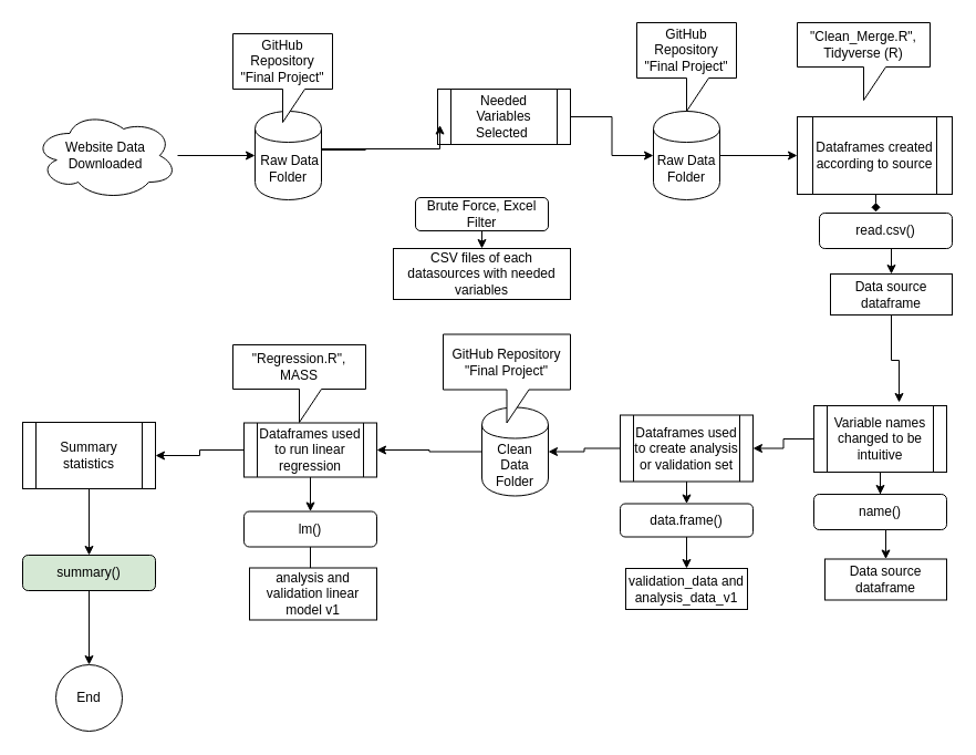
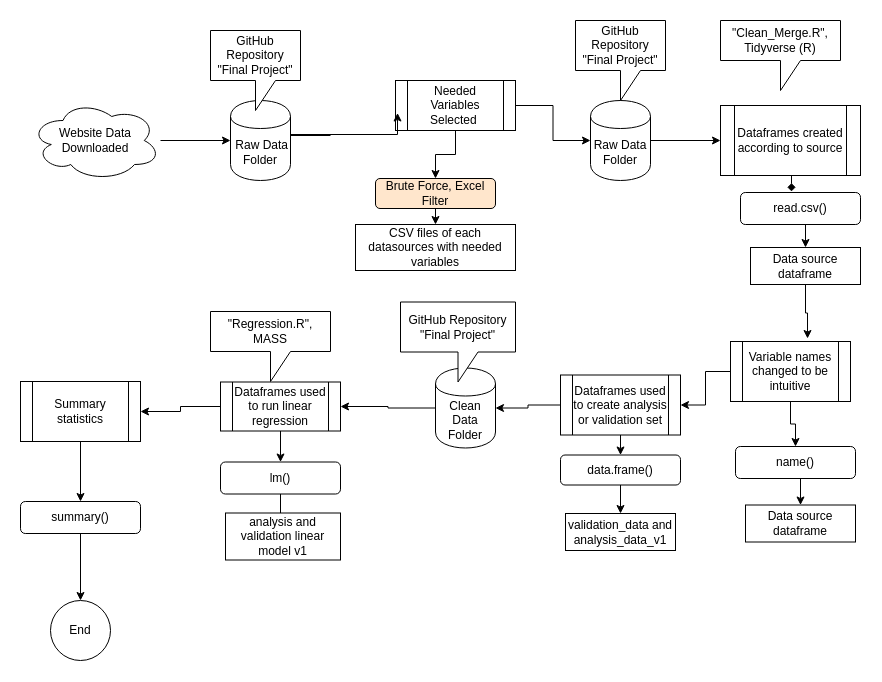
  <mxCell id="0" />
  <mxCell id="1" parent="0" />
  <mxCell id="2" value="" style="edgeStyle=orthogonalEdgeStyle;rounded=0;orthogonalLoop=1;jettySize=auto;html=1;entryX=0;entryY=0.5;entryDx=0;entryDy=0;" edge="1" parent="1" source="3" target="4"><mxGeometry relative="1" as="geometry"><mxPoint x="240" y="125" as="targetPoint" /></mxGeometry></mxCell>
  <mxCell id="3" value="Website Data&lt;br&gt;Downloaded&lt;br&gt;" style="ellipse;shape=cloud;whiteSpace=wrap;html=1;" parent="1" vertex="1"><mxGeometry x="30" y="100" width="130" height="80" as="geometry" /></mxCell>
  <mxCell id="4" value="&amp;nbsp;Raw Data Folder" style="shape=cylinder;whiteSpace=wrap;html=1;boundedLbl=1;backgroundOutline=1;" parent="1" vertex="1"><mxGeometry x="230" y="100" width="60" height="80" as="geometry" /></mxCell>
  <mxCell id="5" style="edgeStyle=orthogonalEdgeStyle;rounded=0;orthogonalLoop=1;jettySize=auto;html=1;exitX=1;exitY=0.5;exitDx=0;exitDy=0;entryX=0;entryY=0.5;entryDx=0;entryDy=0;" edge="1" parent="1" source="7" target="22"><mxGeometry relative="1" as="geometry" /></mxCell>
+ <mxCell id="6" style="edgeStyle=orthogonalEdgeStyle;rounded=0;orthogonalLoop=1;jettySize=auto;html=1;exitX=0.5;exitY=1;exitDx=0;exitDy=0;entryX=0.5;entryY=0;entryDx=0;entryDy=0;" edge="1" parent="1" source="7" target="26"><mxGeometry relative="1" as="geometry" /></mxCell>
  <mxCell id="7" value="Needed Variables Selected&amp;nbsp;" style="shape=process;whiteSpace=wrap;html=1;backgroundOutline=1;" parent="1" vertex="1"><mxGeometry x="395" y="80" width="120" height="50" as="geometry" /></mxCell>
  <mxCell id="8" style="edgeStyle=orthogonalEdgeStyle;rounded=0;orthogonalLoop=1;jettySize=auto;html=1;exitX=0.5;exitY=1;exitDx=0;exitDy=0;entryX=0.425;entryY=-0.031;entryDx=0;entryDy=0;entryPerimeter=0;endArrow=diamond;" edge="1" parent="1" source="9" target="20"><mxGeometry relative="1" as="geometry" /></mxCell>
  <mxCell id="9" value="Dataframes created according to source" style="shape=process;whiteSpace=wrap;html=1;backgroundOutline=1;" parent="1" vertex="1"><mxGeometry x="720" y="105" width="140" height="70" as="geometry" /></mxCell>
  <mxCell id="10" style="edgeStyle=orthogonalEdgeStyle;rounded=0;orthogonalLoop=1;jettySize=auto;html=1;exitX=0.5;exitY=1;exitDx=0;exitDy=0;entryX=0.5;entryY=0;entryDx=0;entryDy=0;" edge="1" parent="1" source="12" target="33"><mxGeometry relative="1" as="geometry" /></mxCell>
  <mxCell id="11" style="edgeStyle=orthogonalEdgeStyle;rounded=0;orthogonalLoop=1;jettySize=auto;html=1;exitX=0;exitY=0.5;exitDx=0;exitDy=0;entryX=1;entryY=0.5;entryDx=0;entryDy=0;" edge="1" parent="1" source="12" target="39"><mxGeometry relative="1" as="geometry" /></mxCell>
  <mxCell id="12" value="Dataframes used to create analysis or validation set" style="shape=process;whiteSpace=wrap;html=1;backgroundOutline=1;" vertex="1" parent="1"><mxGeometry x="560" y="374.5" width="120" height="60" as="geometry" /></mxCell>
  <mxCell id="13" style="edgeStyle=orthogonalEdgeStyle;rounded=0;orthogonalLoop=1;jettySize=auto;html=1;exitX=0.5;exitY=1;exitDx=0;exitDy=0;" edge="1" parent="1" source="15" target="31"><mxGeometry relative="1" as="geometry" /></mxCell>
  <mxCell id="14" style="edgeStyle=orthogonalEdgeStyle;rounded=0;orthogonalLoop=1;jettySize=auto;html=1;exitX=0;exitY=0.5;exitDx=0;exitDy=0;" edge="1" parent="1" source="15" target="12"><mxGeometry relative="1" as="geometry" /></mxCell>
- <mxCell id="15" value="Variable names changed to be intuitive" style="shape=process;whiteSpace=wrap;html=1;backgroundOutline=1;" vertex="1" parent="1"><mxGeometry x="735" y="366" width="120" height="60" as="geometry" /></mxCell>
+ <mxCell id="15" value="Variable names changed to be intuitive" style="shape=process;whiteSpace=wrap;html=1;backgroundOutline=1;" vertex="1" parent="1"><mxGeometry x="730" y="341" width="120" height="60" as="geometry" /></mxCell>
  <mxCell id="16" value="" style="edgeStyle=orthogonalEdgeStyle;rounded=0;orthogonalLoop=1;jettySize=auto;html=1;entryX=0.017;entryY=0.65;entryDx=0;entryDy=0;entryPerimeter=0;" edge="1" parent="1" target="7"><mxGeometry relative="1" as="geometry"><mxPoint x="330" y="135" as="sourcePoint" /><mxPoint x="440" y="135" as="targetPoint" /><Array as="points"><mxPoint x="290" y="135" /><mxPoint x="290" y="134" /></Array></mxGeometry></mxCell>
  <mxCell id="17" value="GitHub Repository &quot;Final Project&quot;" style="shape=callout;whiteSpace=wrap;html=1;perimeter=calloutPerimeter;" vertex="1" parent="1"><mxGeometry x="210" y="30" width="90" height="80" as="geometry" /></mxCell>
  <mxCell id="18" value="&quot;Clean_Merge.R&quot;, Tidyverse (R)" style="shape=callout;whiteSpace=wrap;html=1;perimeter=calloutPerimeter;" vertex="1" parent="1"><mxGeometry x="720" y="20" width="120" height="70" as="geometry" /></mxCell>
  <mxCell id="19" style="edgeStyle=orthogonalEdgeStyle;rounded=0;orthogonalLoop=1;jettySize=auto;html=1;exitX=0.5;exitY=1;exitDx=0;exitDy=0;entryX=0.5;entryY=0;entryDx=0;entryDy=0;" edge="1" parent="1" source="20" target="28"><mxGeometry relative="1" as="geometry" /></mxCell>
  <mxCell id="20" value="read.csv()" style="rounded=1;whiteSpace=wrap;html=1;" vertex="1" parent="1"><mxGeometry x="740" y="192" width="120" height="32" as="geometry" /></mxCell>
  <mxCell id="21" style="edgeStyle=orthogonalEdgeStyle;rounded=0;orthogonalLoop=1;jettySize=auto;html=1;exitX=1;exitY=0.5;exitDx=0;exitDy=0;entryX=0;entryY=0.5;entryDx=0;entryDy=0;" edge="1" parent="1" source="22" target="9"><mxGeometry relative="1" as="geometry" /></mxCell>
  <mxCell id="22" value="Raw Data Folder" style="shape=cylinder;whiteSpace=wrap;html=1;boundedLbl=1;backgroundOutline=1;" vertex="1" parent="1"><mxGeometry x="590" y="100" width="60" height="80" as="geometry" /></mxCell>
  <mxCell id="23" value="GitHub Repository &quot;Final Project&quot;" style="shape=callout;whiteSpace=wrap;html=1;perimeter=calloutPerimeter;" vertex="1" parent="1"><mxGeometry x="575" y="20" width="90" height="80" as="geometry" /></mxCell>
  <mxCell id="24" value="CSV files of each datasources with needed variables" style="rounded=0;whiteSpace=wrap;html=1;" vertex="1" parent="1"><mxGeometry x="355" y="224" width="160" height="46" as="geometry" /></mxCell>
  <mxCell id="25" style="edgeStyle=orthogonalEdgeStyle;rounded=0;orthogonalLoop=1;jettySize=auto;html=1;exitX=0.5;exitY=1;exitDx=0;exitDy=0;entryX=0.5;entryY=0;entryDx=0;entryDy=0;" edge="1" parent="1" source="26" target="24"><mxGeometry relative="1" as="geometry" /></mxCell>
- <mxCell id="26" value="Brute Force, Excel Filter" style="rounded=1;whiteSpace=wrap;html=1;" vertex="1" parent="1"><mxGeometry x="375" y="178" width="120" height="30" as="geometry" /></mxCell>
+ <mxCell id="26" value="Brute Force, Excel Filter" style="rounded=1;whiteSpace=wrap;html=1;fillColor=#ffe6cc;" vertex="1" parent="1"><mxGeometry x="375" y="178" width="120" height="30" as="geometry" /></mxCell>
  <mxCell id="27" style="edgeStyle=orthogonalEdgeStyle;rounded=0;orthogonalLoop=1;jettySize=auto;html=1;exitX=0.5;exitY=1;exitDx=0;exitDy=0;entryX=0.642;entryY=-0.05;entryDx=0;entryDy=0;entryPerimeter=0;" edge="1" parent="1" source="28" target="15"><mxGeometry relative="1" as="geometry" /></mxCell>
  <mxCell id="28" value="Data source dataframe" style="rounded=0;whiteSpace=wrap;html=1;" vertex="1" parent="1"><mxGeometry x="750" y="247" width="110" height="37" as="geometry" /></mxCell>
  <mxCell id="29" value="Data source dataframe" style="rounded=0;whiteSpace=wrap;html=1;" vertex="1" parent="1"><mxGeometry x="745" y="504.5" width="110" height="37" as="geometry" /></mxCell>
  <mxCell id="30" style="edgeStyle=orthogonalEdgeStyle;rounded=0;orthogonalLoop=1;jettySize=auto;html=1;exitX=0.5;exitY=1;exitDx=0;exitDy=0;entryX=0.5;entryY=0;entryDx=0;entryDy=0;" edge="1" parent="1" source="31" target="29"><mxGeometry relative="1" as="geometry" /></mxCell>
  <mxCell id="31" value="name()" style="rounded=1;whiteSpace=wrap;html=1;" vertex="1" parent="1"><mxGeometry x="735" y="446" width="120" height="32" as="geometry" /></mxCell>
  <mxCell id="32" style="edgeStyle=orthogonalEdgeStyle;rounded=0;orthogonalLoop=1;jettySize=auto;html=1;exitX=0.5;exitY=1;exitDx=0;exitDy=0;entryX=0.5;entryY=0;entryDx=0;entryDy=0;" edge="1" parent="1" source="33" target="34"><mxGeometry relative="1" as="geometry" /></mxCell>
  <mxCell id="33" value="data.frame()" style="rounded=1;whiteSpace=wrap;html=1;" vertex="1" parent="1"><mxGeometry x="560" y="454.5" width="120" height="30" as="geometry" /></mxCell>
  <mxCell id="34" value="validation_data and&lt;br&gt;analysis_data_v1&lt;br&gt;" style="rounded=0;whiteSpace=wrap;html=1;" vertex="1" parent="1"><mxGeometry x="565" y="513" width="110" height="37" as="geometry" /></mxCell>
  <mxCell id="35" style="edgeStyle=orthogonalEdgeStyle;rounded=0;orthogonalLoop=1;jettySize=auto;html=1;exitX=0.5;exitY=1;exitDx=0;exitDy=0;entryX=0.5;entryY=0;entryDx=0;entryDy=0;" edge="1" parent="1" source="37" target="43"><mxGeometry relative="1" as="geometry" /></mxCell>
  <mxCell id="36" style="edgeStyle=orthogonalEdgeStyle;rounded=0;orthogonalLoop=1;jettySize=auto;html=1;exitX=0;exitY=0.5;exitDx=0;exitDy=0;entryX=1;entryY=0.5;entryDx=0;entryDy=0;" edge="1" parent="1" source="37" target="46"><mxGeometry relative="1" as="geometry" /></mxCell>
  <mxCell id="37" value="Dataframes used to run linear regression" style="shape=process;whiteSpace=wrap;html=1;backgroundOutline=1;" vertex="1" parent="1"><mxGeometry x="220" y="381.5" width="120" height="49" as="geometry" /></mxCell>
  <mxCell id="38" style="edgeStyle=orthogonalEdgeStyle;rounded=0;orthogonalLoop=1;jettySize=auto;html=1;exitX=0;exitY=0.5;exitDx=0;exitDy=0;entryX=1;entryY=0.5;entryDx=0;entryDy=0;" edge="1" parent="1" source="39" target="37"><mxGeometry relative="1" as="geometry" /></mxCell>
  <mxCell id="39" value="Clean Data Folder" style="shape=cylinder;whiteSpace=wrap;html=1;boundedLbl=1;backgroundOutline=1;" vertex="1" parent="1"><mxGeometry x="435" y="367.5" width="60" height="80" as="geometry" /></mxCell>
  <mxCell id="40" value="GitHub Repository &quot;Final Project&quot;" style="shape=callout;whiteSpace=wrap;html=1;perimeter=calloutPerimeter;" vertex="1" parent="1"><mxGeometry x="400" y="301.5" width="115" height="80" as="geometry" /></mxCell>
  <mxCell id="41" value="&quot;Regression.R&quot;, MASS" style="shape=callout;whiteSpace=wrap;html=1;perimeter=calloutPerimeter;" vertex="1" parent="1"><mxGeometry x="210" y="311" width="120" height="70" as="geometry" /></mxCell>
  <mxCell id="42" style="edgeStyle=orthogonalEdgeStyle;rounded=0;orthogonalLoop=1;jettySize=auto;html=1;exitX=0.5;exitY=1;exitDx=0;exitDy=0;" edge="1" parent="1" source="43" target="44"><mxGeometry relative="1" as="geometry" /></mxCell>
  <mxCell id="43" value="lm()" style="rounded=1;whiteSpace=wrap;html=1;" vertex="1" parent="1"><mxGeometry x="220" y="461.5" width="120" height="32" as="geometry" /></mxCell>
  <mxCell id="44" value="analysis and validation linear model v1" style="rounded=0;whiteSpace=wrap;html=1;" vertex="1" parent="1"><mxGeometry x="225" y="512.5" width="115" height="47" as="geometry" /></mxCell>
  <mxCell id="45" style="edgeStyle=orthogonalEdgeStyle;rounded=0;orthogonalLoop=1;jettySize=auto;html=1;exitX=0.5;exitY=1;exitDx=0;exitDy=0;" edge="1" parent="1" source="46" target="48"><mxGeometry relative="1" as="geometry" /></mxCell>
  <mxCell id="46" value="Summary statistics" style="shape=process;whiteSpace=wrap;html=1;backgroundOutline=1;" vertex="1" parent="1"><mxGeometry x="20" y="381" width="120" height="60" as="geometry" /></mxCell>
  <mxCell id="47" style="edgeStyle=orthogonalEdgeStyle;rounded=0;orthogonalLoop=1;jettySize=auto;html=1;exitX=0.5;exitY=1;exitDx=0;exitDy=0;entryX=0.5;entryY=0;entryDx=0;entryDy=0;" edge="1" parent="1" source="48" target="49"><mxGeometry relative="1" as="geometry" /></mxCell>
- <mxCell id="48" value="summary()" style="rounded=1;whiteSpace=wrap;html=1;fillColor=#d5e8d4;" vertex="1" parent="1"><mxGeometry x="20" y="501" width="120" height="32" as="geometry" /></mxCell>
+ <mxCell id="48" value="summary()" style="rounded=1;whiteSpace=wrap;html=1;" vertex="1" parent="1"><mxGeometry x="20" y="501" width="120" height="32" as="geometry" /></mxCell>
  <mxCell id="49" value="End" style="ellipse;whiteSpace=wrap;html=1;aspect=fixed;" vertex="1" parent="1"><mxGeometry x="50" y="600" width="60" height="60" as="geometry" /></mxCell>
